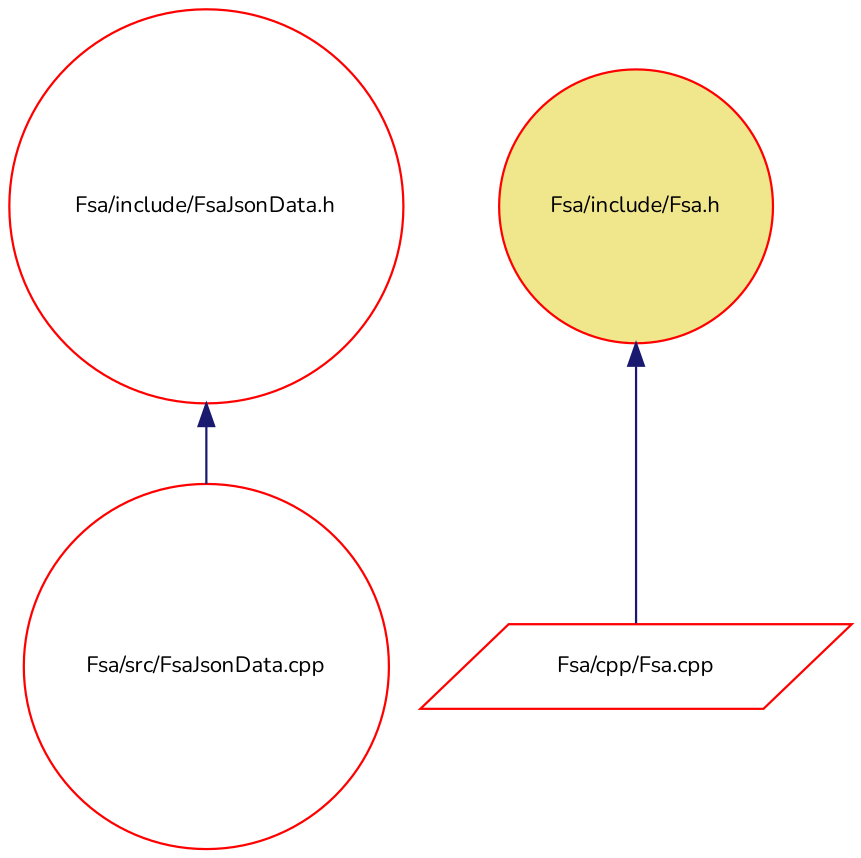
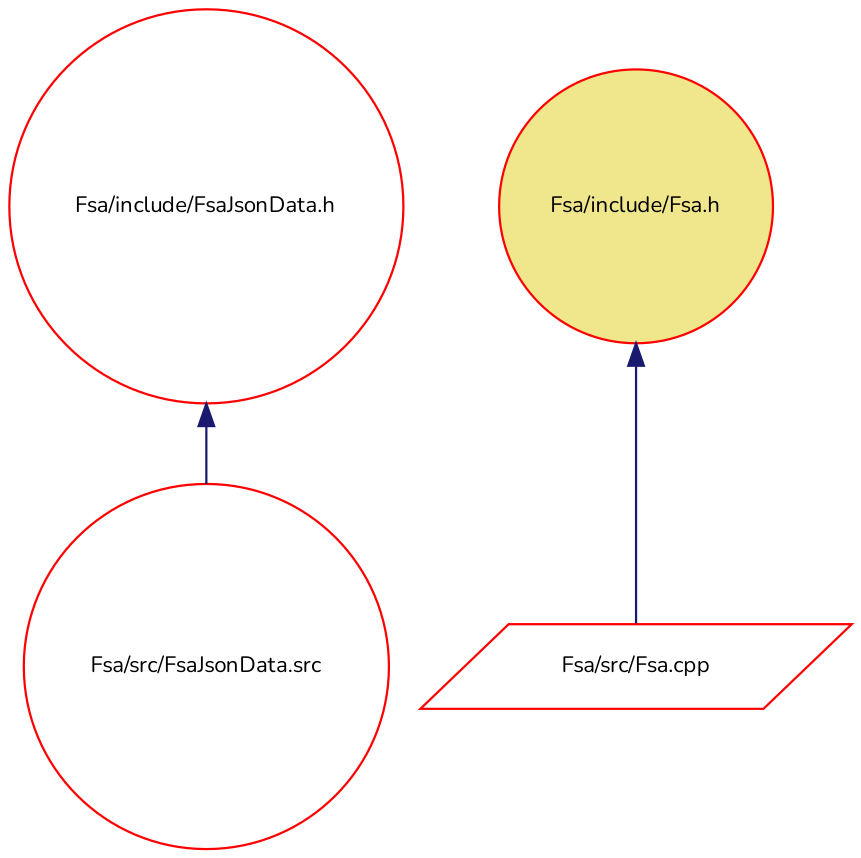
  digraph {
    fontname=Nunito
    node [color=red fillcolor=white fontname=Nunito fontsize=10 shape=circle style=filled]
    edge [color=midnightblue dir=back fontname=Nunito fontsize=10 labelfontname=Helvetica labelfontsize=10 style=solid]
    n1 [fontcolor=black height=0.2 label="Fsa/include/FsaJsonData.h" width=0.4]
-   n2 [height=0.2 label="Fsa/src/FsaJsonData.cpp" width=0.4]
+   n2 [height=0.2 label="Fsa/src/FsaJsonData.src" width=0.4]
    n3 [fillcolor=khaki height=0.2 label="Fsa/include/Fsa.h" width=0.4]
-   n4 [height=0.2 label="Fsa/cpp/Fsa.cpp" shape=parallelogram width=0.4]
+   n4 [height=0.2 label="Fsa/src/Fsa.cpp" shape=parallelogram width=0.4]
    n1 -> n2
    n3 -> n4
  }
